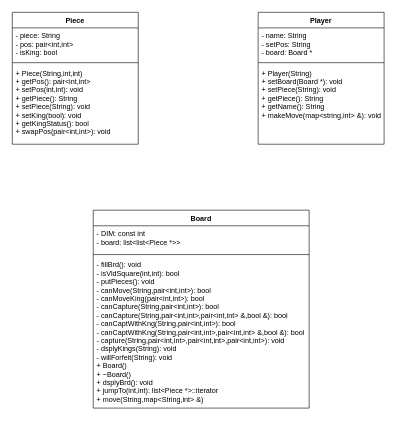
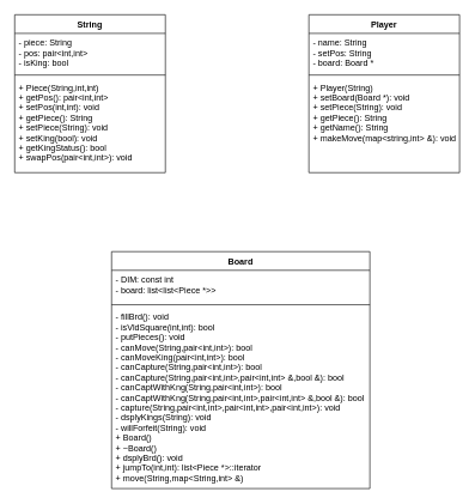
  <mxCell id="0" />
  <mxCell id="1" parent="0" />
- <mxCell id="2" value="Piece" style="swimlane;fontStyle=1;align=center;verticalAlign=top;childLayout=stackLayout;horizontal=1;startSize=26;horizontalStack=0;resizeParent=1;resizeParentMax=0;resizeLast=0;collapsible=1;marginBottom=0;" vertex="1" parent="1"><mxGeometry x="20" y="20" width="210" height="220" as="geometry" /></mxCell>
+ <mxCell id="2" value="String" style="swimlane;fontStyle=1;align=center;verticalAlign=top;childLayout=stackLayout;horizontal=1;startSize=26;horizontalStack=0;resizeParent=1;resizeParentMax=0;resizeLast=0;collapsible=1;marginBottom=0;" vertex="1" parent="1"><mxGeometry x="20" y="20" width="210" height="220" as="geometry" /></mxCell>
  <mxCell id="3" value="- piece: String&#10;- pos: pair&lt;int,int&gt;&#10;- isKing: bool" style="text;strokeColor=none;fillColor=none;align=left;verticalAlign=top;spacingLeft=4;spacingRight=4;overflow=hidden;rotatable=0;points=[[0,0.5],[1,0.5]];portConstraint=eastwest;" vertex="1" parent="2"><mxGeometry y="26" width="210" height="54" as="geometry" /></mxCell>
  <mxCell id="4" value="" style="line;strokeWidth=1;fillColor=none;align=left;verticalAlign=middle;spacingTop=-1;spacingLeft=3;spacingRight=3;rotatable=0;labelPosition=right;points=[];portConstraint=eastwest;strokeColor=inherit;" vertex="1" parent="2"><mxGeometry y="80" width="210" height="8" as="geometry" /></mxCell>
  <mxCell id="5" value="+ Piece(String,int,int)&#10;+ getPos(): pair&lt;int,int&gt;&#10;+ setPos(int,int): void&#10;+ getPiece(): String&#10;+ setPiece(String): void&#10;+ setKing(bool): void&#10;+ getKingStatus(): bool&#10;+ swapPos(pair&lt;int,int&gt;): void" style="text;strokeColor=none;fillColor=none;align=left;verticalAlign=top;spacingLeft=4;spacingRight=4;overflow=hidden;rotatable=0;points=[[0,0.5],[1,0.5]];portConstraint=eastwest;" vertex="1" parent="2"><mxGeometry y="88" width="210" height="132" as="geometry" /></mxCell>
  <mxCell id="6" value="Player" style="swimlane;fontStyle=1;align=center;verticalAlign=top;childLayout=stackLayout;horizontal=1;startSize=26;horizontalStack=0;resizeParent=1;resizeParentMax=0;resizeLast=0;collapsible=1;marginBottom=0;" vertex="1" parent="1"><mxGeometry x="430" y="20" width="210" height="220" as="geometry" /></mxCell>
  <mxCell id="7" value="- name: String&#10;- setPos: String&#10;- board: Board *" style="text;strokeColor=none;fillColor=none;align=left;verticalAlign=top;spacingLeft=4;spacingRight=4;overflow=hidden;rotatable=0;points=[[0,0.5],[1,0.5]];portConstraint=eastwest;" vertex="1" parent="6"><mxGeometry y="26" width="210" height="54" as="geometry" /></mxCell>
  <mxCell id="8" value="" style="line;strokeWidth=1;fillColor=none;align=left;verticalAlign=middle;spacingTop=-1;spacingLeft=3;spacingRight=3;rotatable=0;labelPosition=right;points=[];portConstraint=eastwest;strokeColor=inherit;" vertex="1" parent="6"><mxGeometry y="80" width="210" height="8" as="geometry" /></mxCell>
  <mxCell id="9" value="+ Player(String)&#10;+ setBoard(Board *): void&#10;+ setPiece(String): void&#10;+ getPiece(): String&#10;+ getName(): String&#10;+ makeMove(map&lt;string,int&gt; &amp;): void" style="text;strokeColor=none;fillColor=none;align=left;verticalAlign=top;spacingLeft=4;spacingRight=4;overflow=hidden;rotatable=0;points=[[0,0.5],[1,0.5]];portConstraint=eastwest;" vertex="1" parent="6"><mxGeometry y="88" width="210" height="132" as="geometry" /></mxCell>
  <mxCell id="10" value="Board" style="swimlane;fontStyle=1;align=center;verticalAlign=top;childLayout=stackLayout;horizontal=1;startSize=26;horizontalStack=0;resizeParent=1;resizeParentMax=0;resizeLast=0;collapsible=1;marginBottom=0;" vertex="1" parent="1"><mxGeometry x="155" y="350" width="360" height="330" as="geometry" /></mxCell>
  <mxCell id="11" value="- DIM: const int&#10;- board: list&lt;list&lt;Piece *&gt;&gt;" style="text;strokeColor=none;fillColor=none;align=left;verticalAlign=top;spacingLeft=4;spacingRight=4;overflow=hidden;rotatable=0;points=[[0,0.5],[1,0.5]];portConstraint=eastwest;" vertex="1" parent="10"><mxGeometry y="26" width="360" height="44" as="geometry" /></mxCell>
  <mxCell id="12" value="" style="line;strokeWidth=1;fillColor=none;align=left;verticalAlign=middle;spacingTop=-1;spacingLeft=3;spacingRight=3;rotatable=0;labelPosition=right;points=[];portConstraint=eastwest;strokeColor=inherit;" vertex="1" parent="10"><mxGeometry y="70" width="360" height="8" as="geometry" /></mxCell>
  <mxCell id="13" value="- fillBrd(): void&#10;- isVldSquare(int,int): bool&#10;- putPieces(): void&#10;- canMove(String,pair&lt;int,int&gt;): bool&#10;- canMoveKing(pair&lt;int,int&gt;): bool&#10;- canCapture(String,pair&lt;int,int&gt;): bool&#10;- canCapture(String,pair&lt;int,int&gt;,pair&lt;int,int&gt; &amp;,bool &amp;): bool&#10;- canCaptWithKng(String,pair&lt;int,int&gt;): bool&#10;- canCaptWithKng(String,pair&lt;int,int&gt;,pair&lt;int,int&gt; &amp;,bool &amp;): bool&#10;- capture(String,pair&lt;int,int&gt;,pair&lt;int,int&gt;,pair&lt;int,int&gt;): void&#10;- dsplyKings(String): void&#10;- willForfeit(String): void&#10;+ Board()&#10;+ ~Board()&#10;+ dsplyBrd(): void&#10;+ jumpTo(int,int): list&lt;Piece *&gt;::iterator&#10;+ move(String,map&lt;String,int&gt; &amp;)" style="text;strokeColor=none;fillColor=none;align=left;verticalAlign=top;spacingLeft=4;spacingRight=4;overflow=hidden;rotatable=0;points=[[0,0.5],[1,0.5]];portConstraint=eastwest;" vertex="1" parent="10"><mxGeometry y="78" width="360" height="252" as="geometry" /></mxCell>
